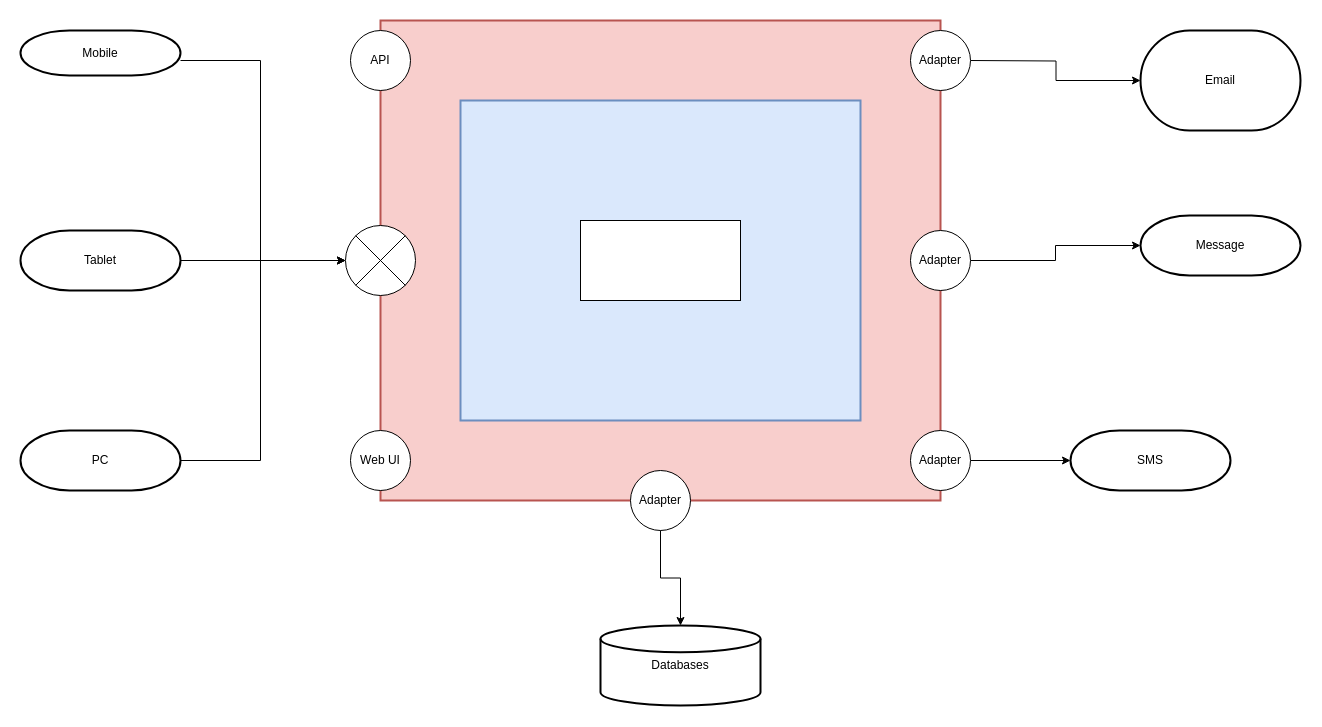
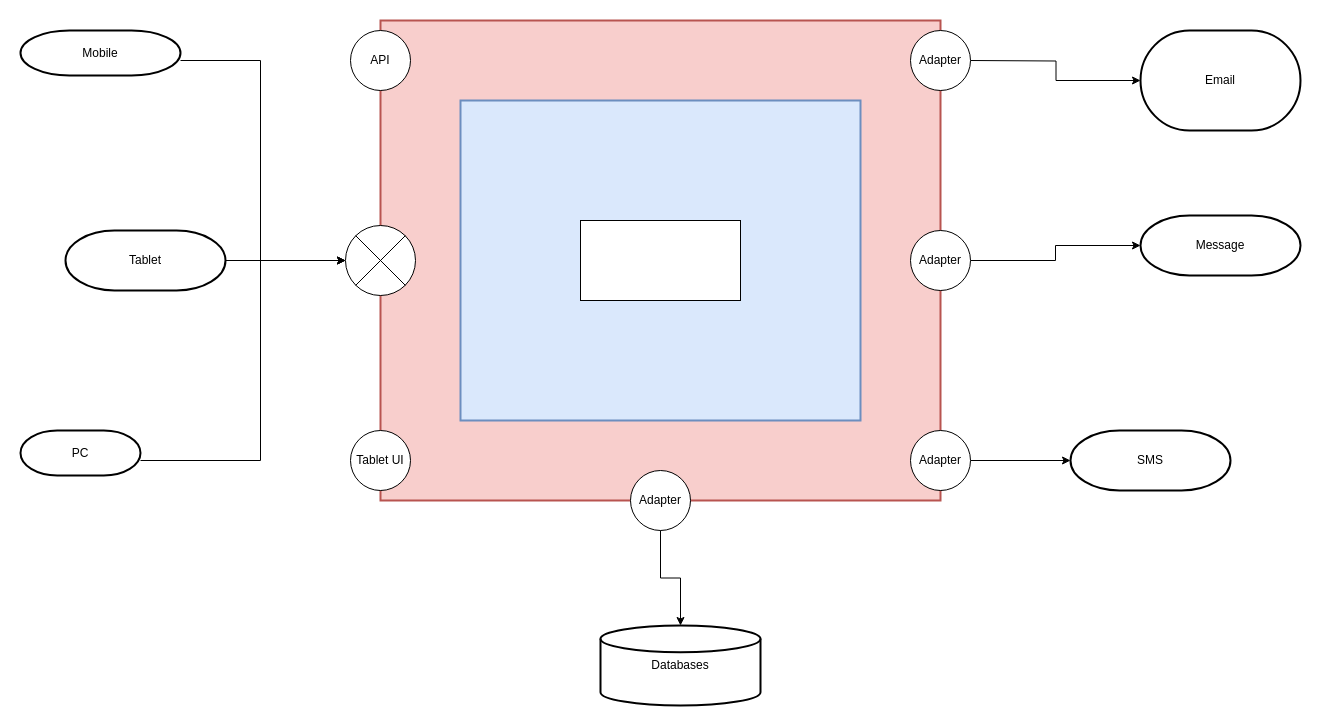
  <mxCell id="0" />
  <mxCell id="1" parent="0" />
  <mxCell id="2" value="" style="group" parent="1" vertex="1" connectable="0"><mxGeometry x="380" y="20" width="560" height="510" as="geometry" /></mxCell>
  <mxCell id="3" value="" style="verticalLabelPosition=bottom;verticalAlign=top;html=1;shape=mxgraph.basic.rect;fillColor2=none;strokeWidth=2;size=20;indent=5;fillColor=#f8cecc;strokeColor=#b85450;" parent="2" vertex="1"><mxGeometry width="560" height="480" as="geometry" /></mxCell>
  <mxCell id="4" value="" style="verticalLabelPosition=bottom;verticalAlign=top;html=1;shape=mxgraph.basic.rect;fillColor2=none;strokeWidth=2;size=20;indent=5;fillColor=#dae8fc;strokeColor=#6c8ebf;" parent="2" vertex="1"><mxGeometry x="80" y="80" width="400" height="320" as="geometry" /></mxCell>
  <mxCell id="5" value="Adapter" style="strokeWidth=1;html=1;shape=mxgraph.flowchart.start_2;whiteSpace=wrap;" parent="2" vertex="1"><mxGeometry x="250" y="450" width="60" height="60" as="geometry" /></mxCell>
  <mxCell id="6" value="" style="rounded=0;whiteSpace=wrap;html=1;" parent="1" vertex="1"><mxGeometry x="580" y="220" width="160" height="80" as="geometry" /></mxCell>
  <mxCell id="7" style="edgeStyle=orthogonalEdgeStyle;rounded=0;orthogonalLoop=1;jettySize=auto;html=1;entryX=0;entryY=0.5;entryDx=0;entryDy=0;entryPerimeter=0;" parent="1" source="8" target="19" edge="1"><mxGeometry relative="1" as="geometry"><mxPoint x="300" y="260" as="targetPoint" /></mxGeometry></mxCell>
- <mxCell id="8" value="Tablet" style="strokeWidth=2;html=1;shape=mxgraph.flowchart.terminator;whiteSpace=wrap;" parent="1" vertex="1"><mxGeometry x="20" y="230" width="160" height="60" as="geometry" /></mxCell>
+ <mxCell id="8" value="Tablet" style="strokeWidth=2;html=1;shape=mxgraph.flowchart.terminator;whiteSpace=wrap;" parent="1" vertex="1"><mxGeometry x="65" y="230" width="160" height="60" as="geometry" /></mxCell>
  <mxCell id="9" style="edgeStyle=orthogonalEdgeStyle;rounded=0;orthogonalLoop=1;jettySize=auto;html=1;entryX=0;entryY=0.5;entryDx=0;entryDy=0;entryPerimeter=0;" parent="1" source="10" target="19" edge="1"><mxGeometry relative="1" as="geometry"><mxPoint x="300" y="260" as="targetPoint" /><Array as="points"><mxPoint x="260" y="60" /><mxPoint x="260" y="260" /></Array></mxGeometry></mxCell>
  <mxCell id="10" value="Mobile" style="strokeWidth=2;html=1;shape=mxgraph.flowchart.terminator;whiteSpace=wrap;" parent="1" vertex="1"><mxGeometry x="20" y="30" width="160" height="45" as="geometry" /></mxCell>
  <mxCell id="11" style="edgeStyle=orthogonalEdgeStyle;rounded=0;orthogonalLoop=1;jettySize=auto;html=1;entryX=0;entryY=0.5;entryDx=0;entryDy=0;entryPerimeter=0;" parent="1" source="12" target="19" edge="1"><mxGeometry relative="1" as="geometry"><mxPoint x="300" y="260" as="targetPoint" /><Array as="points"><mxPoint x="260" y="460" /><mxPoint x="260" y="260" /></Array></mxGeometry></mxCell>
- <mxCell id="12" value="PC" style="strokeWidth=2;html=1;shape=mxgraph.flowchart.terminator;whiteSpace=wrap;" parent="1" vertex="1"><mxGeometry x="20" y="430" width="160" height="60" as="geometry" /></mxCell>
+ <mxCell id="12" value="PC" style="strokeWidth=2;html=1;shape=mxgraph.flowchart.terminator;whiteSpace=wrap;" parent="1" vertex="1"><mxGeometry x="20" y="430" width="120" height="45" as="geometry" /></mxCell>
  <mxCell id="13" value="Message" style="strokeWidth=2;html=1;shape=mxgraph.flowchart.terminator;whiteSpace=wrap;" parent="1" vertex="1"><mxGeometry x="1140" y="215" width="160" height="60" as="geometry" /></mxCell>
  <mxCell id="14" value="Email" style="strokeWidth=2;html=1;shape=mxgraph.flowchart.terminator;whiteSpace=wrap;" parent="1" vertex="1"><mxGeometry x="1140" y="30" width="160" height="100" as="geometry" /></mxCell>
  <mxCell id="15" value="SMS" style="strokeWidth=2;html=1;shape=mxgraph.flowchart.terminator;whiteSpace=wrap;" parent="1" vertex="1"><mxGeometry x="1070" y="430" width="160" height="60" as="geometry" /></mxCell>
  <mxCell id="16" style="edgeStyle=orthogonalEdgeStyle;rounded=0;orthogonalLoop=1;jettySize=auto;html=1;entryX=0;entryY=0.5;entryDx=0;entryDy=0;entryPerimeter=0;exitX=1;exitY=0.5;exitDx=0;exitDy=0;exitPerimeter=0;" parent="1" source="21" target="13" edge="1"><mxGeometry relative="1" as="geometry"><mxPoint x="1020" y="260" as="sourcePoint" /></mxGeometry></mxCell>
  <mxCell id="17" style="edgeStyle=orthogonalEdgeStyle;rounded=0;orthogonalLoop=1;jettySize=auto;html=1;entryX=0;entryY=0.5;entryDx=0;entryDy=0;entryPerimeter=0;" parent="1" target="14" edge="1"><mxGeometry relative="1" as="geometry"><mxPoint x="970" y="60" as="sourcePoint" /><mxPoint x="1090" y="60" as="targetPoint" /></mxGeometry></mxCell>
  <mxCell id="18" style="edgeStyle=orthogonalEdgeStyle;rounded=0;orthogonalLoop=1;jettySize=auto;html=1;entryX=0;entryY=0.5;entryDx=0;entryDy=0;entryPerimeter=0;exitX=1;exitY=0.5;exitDx=0;exitDy=0;exitPerimeter=0;" parent="1" source="22" target="15" edge="1"><mxGeometry relative="1" as="geometry"><mxPoint x="1020" y="460" as="sourcePoint" /></mxGeometry></mxCell>
  <mxCell id="19" value="" style="verticalLabelPosition=bottom;verticalAlign=top;html=1;shape=mxgraph.flowchart.or;" parent="1" vertex="1"><mxGeometry x="345" y="225" width="70" height="70" as="geometry" /></mxCell>
  <mxCell id="20" value="Databases" style="strokeWidth=2;html=1;shape=mxgraph.flowchart.database;whiteSpace=wrap;" parent="1" vertex="1"><mxGeometry x="600" y="625" width="160" height="80" as="geometry" /></mxCell>
  <mxCell id="21" value="Adapter" style="strokeWidth=1;html=1;shape=mxgraph.flowchart.start_2;whiteSpace=wrap;" parent="1" vertex="1"><mxGeometry x="910" y="230" width="60" height="60" as="geometry" /></mxCell>
  <mxCell id="22" value="Adapter" style="strokeWidth=1;html=1;shape=mxgraph.flowchart.start_2;whiteSpace=wrap;" parent="1" vertex="1"><mxGeometry x="910" y="430" width="60" height="60" as="geometry" /></mxCell>
  <mxCell id="23" value="Adapter" style="strokeWidth=1;html=1;shape=mxgraph.flowchart.start_2;whiteSpace=wrap;" parent="1" vertex="1"><mxGeometry x="910" y="30" width="60" height="60" as="geometry" /></mxCell>
  <mxCell id="24" style="edgeStyle=orthogonalEdgeStyle;rounded=0;orthogonalLoop=1;jettySize=auto;html=1;entryX=0.5;entryY=0;entryDx=0;entryDy=0;entryPerimeter=0;" parent="1" source="5" target="20" edge="1"><mxGeometry relative="1" as="geometry" /></mxCell>
- <mxCell id="25" value="Web UI" style="strokeWidth=1;html=1;shape=mxgraph.flowchart.start_2;whiteSpace=wrap;" parent="1" vertex="1"><mxGeometry x="350" y="430" width="60" height="60" as="geometry" /></mxCell>
+ <mxCell id="25" value="Tablet UI" style="strokeWidth=1;html=1;shape=mxgraph.flowchart.start_2;whiteSpace=wrap;" parent="1" vertex="1"><mxGeometry x="350" y="430" width="60" height="60" as="geometry" /></mxCell>
  <mxCell id="26" value="API" style="strokeWidth=1;html=1;shape=mxgraph.flowchart.start_2;whiteSpace=wrap;" parent="1" vertex="1"><mxGeometry x="350" y="30" width="60" height="60" as="geometry" /></mxCell>
